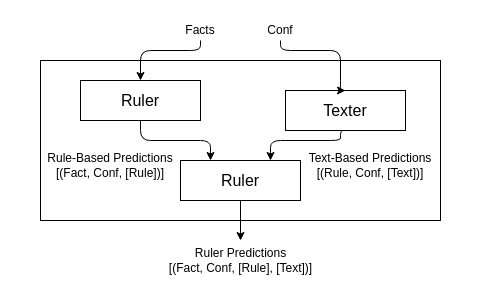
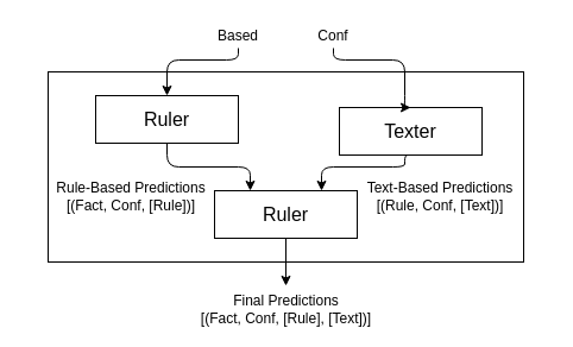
  <mxCell id="0" />
  <mxCell id="1" parent="0" />
  <mxCell id="2" value="" style="rounded=0;whiteSpace=wrap;html=1;" vertex="1" parent="1"><mxGeometry x="40" y="60" width="400" height="160" as="geometry" /></mxCell>
  <mxCell id="3" style="edgeStyle=orthogonalEdgeStyle;rounded=1;orthogonalLoop=1;jettySize=auto;html=1;exitX=0.5;exitY=1;exitDx=0;exitDy=0;entryX=0.25;entryY=0;entryDx=0;entryDy=0;" edge="1" parent="1" source="4" target="7"><mxGeometry relative="1" as="geometry" /></mxCell>
  <mxCell id="4" value="&lt;font style=&quot;font-size: 16px&quot;&gt;Ruler&lt;/font&gt;" style="rounded=0;whiteSpace=wrap;html=1;" vertex="1" parent="1"><mxGeometry x="80" y="80" width="120" height="40" as="geometry" /></mxCell>
  <mxCell id="5" style="edgeStyle=orthogonalEdgeStyle;rounded=1;orthogonalLoop=1;jettySize=auto;html=1;exitX=0.5;exitY=1;exitDx=0;exitDy=0;entryX=0.75;entryY=0;entryDx=0;entryDy=0;" edge="1" parent="1" source="6" target="7"><mxGeometry relative="1" as="geometry"><Array as="points"><mxPoint x="340" y="140" /><mxPoint x="270" y="140" /></Array></mxGeometry></mxCell>
  <mxCell id="6" value="&lt;font style=&quot;font-size: 16px&quot;&gt;Texter&lt;/font&gt;" style="rounded=0;whiteSpace=wrap;html=1;" vertex="1" parent="1"><mxGeometry x="285" y="90" width="120" height="40" as="geometry" /></mxCell>
  <mxCell id="7" value="&lt;font style=&quot;font-size: 16px&quot;&gt;Ruler&lt;/font&gt;" style="rounded=0;whiteSpace=wrap;html=1;" vertex="1" parent="1"><mxGeometry x="180" y="160" width="120" height="40" as="geometry" /></mxCell>
  <mxCell id="8" value="" style="endArrow=classic;html=1;entryX=0.5;entryY=0;entryDx=0;entryDy=0;edgeStyle=orthogonalEdgeStyle;" edge="1" parent="1" target="4"><mxGeometry width="50" height="50" relative="1" as="geometry"><mxPoint x="200" y="40" as="sourcePoint" /><mxPoint x="210" y="-40" as="targetPoint" /><Array as="points"><mxPoint x="200" y="50" /><mxPoint x="140" y="50" /></Array></mxGeometry></mxCell>
- <mxCell id="9" value="&lt;font style=&quot;font-size: 12px&quot;&gt;Facts&lt;/font&gt;" style="text;html=1;strokeColor=none;fillColor=none;align=center;verticalAlign=middle;whiteSpace=wrap;rounded=0;" vertex="1" parent="1"><mxGeometry x="180" y="20" width="40" height="20" as="geometry" /></mxCell>
+ <mxCell id="9" value="&lt;font style=&quot;font-size: 12px&quot;&gt;Based&lt;/font&gt;" style="text;html=1;strokeColor=none;fillColor=none;align=center;verticalAlign=middle;whiteSpace=wrap;rounded=0;" vertex="1" parent="1"><mxGeometry x="180" y="20" width="40" height="20" as="geometry" /></mxCell>
  <mxCell id="10" value="&lt;font style=&quot;font-size: 12px&quot;&gt;Conf&lt;/font&gt;" style="text;html=1;strokeColor=none;fillColor=none;align=center;verticalAlign=middle;whiteSpace=wrap;rounded=0;" vertex="1" parent="1"><mxGeometry x="260" y="20" width="40" height="20" as="geometry" /></mxCell>
  <mxCell id="11" value="" style="endArrow=classic;html=1;entryX=0.5;entryY=0;entryDx=0;entryDy=0;edgeStyle=orthogonalEdgeStyle;" edge="1" parent="1" target="6"><mxGeometry width="50" height="50" relative="1" as="geometry"><mxPoint x="280" y="40" as="sourcePoint" /><mxPoint x="340" y="50" as="targetPoint" /><Array as="points"><mxPoint x="280" y="50" /><mxPoint x="340" y="50" /></Array></mxGeometry></mxCell>
  <mxCell id="12" value="" style="endArrow=classic;html=1;exitX=0.5;exitY=1;exitDx=0;exitDy=0;" edge="1" parent="1" source="7"><mxGeometry width="50" height="50" relative="1" as="geometry"><mxPoint x="210" y="310" as="sourcePoint" /><mxPoint x="240" y="240" as="targetPoint" /></mxGeometry></mxCell>
- <mxCell id="13" value="&lt;font style=&quot;font-size: 12px&quot;&gt;Ruler Predictions&lt;br&gt;[(Fact, Conf, [Rule], [Text])]&lt;br&gt;&lt;/font&gt;" style="text;html=1;strokeColor=none;fillColor=none;align=center;verticalAlign=middle;whiteSpace=wrap;rounded=0;" vertex="1" parent="1"><mxGeometry x="132.5" y="250" width="215" height="20" as="geometry" /></mxCell>
+ <mxCell id="13" value="&lt;font style=&quot;font-size: 12px&quot;&gt;Final Predictions&lt;br&gt;[(Fact, Conf, [Rule], [Text])]&lt;br&gt;&lt;/font&gt;" style="text;html=1;strokeColor=none;fillColor=none;align=center;verticalAlign=middle;whiteSpace=wrap;rounded=0;" vertex="1" parent="1"><mxGeometry x="132.5" y="250" width="215" height="20" as="geometry" /></mxCell>
  <mxCell id="14" value="&lt;font style=&quot;font-size: 12px&quot;&gt;Rule-Based Predictions&lt;br&gt;[(Fact, Conf, [Rule])]&lt;br&gt;&lt;/font&gt;" style="text;html=1;strokeColor=none;fillColor=none;align=center;verticalAlign=middle;whiteSpace=wrap;rounded=0;" vertex="1" parent="1"><mxGeometry x="20" y="150" width="180" height="30" as="geometry" /></mxCell>
  <mxCell id="15" value="&lt;font style=&quot;font-size: 12px&quot;&gt;Text-Based Predictions&lt;br&gt;[(Rule, Conf, [Text])]&lt;br&gt;&lt;/font&gt;" style="text;html=1;strokeColor=none;fillColor=none;align=center;verticalAlign=middle;whiteSpace=wrap;rounded=0;" vertex="1" parent="1"><mxGeometry x="280" y="150" width="180" height="30" as="geometry" /></mxCell>
